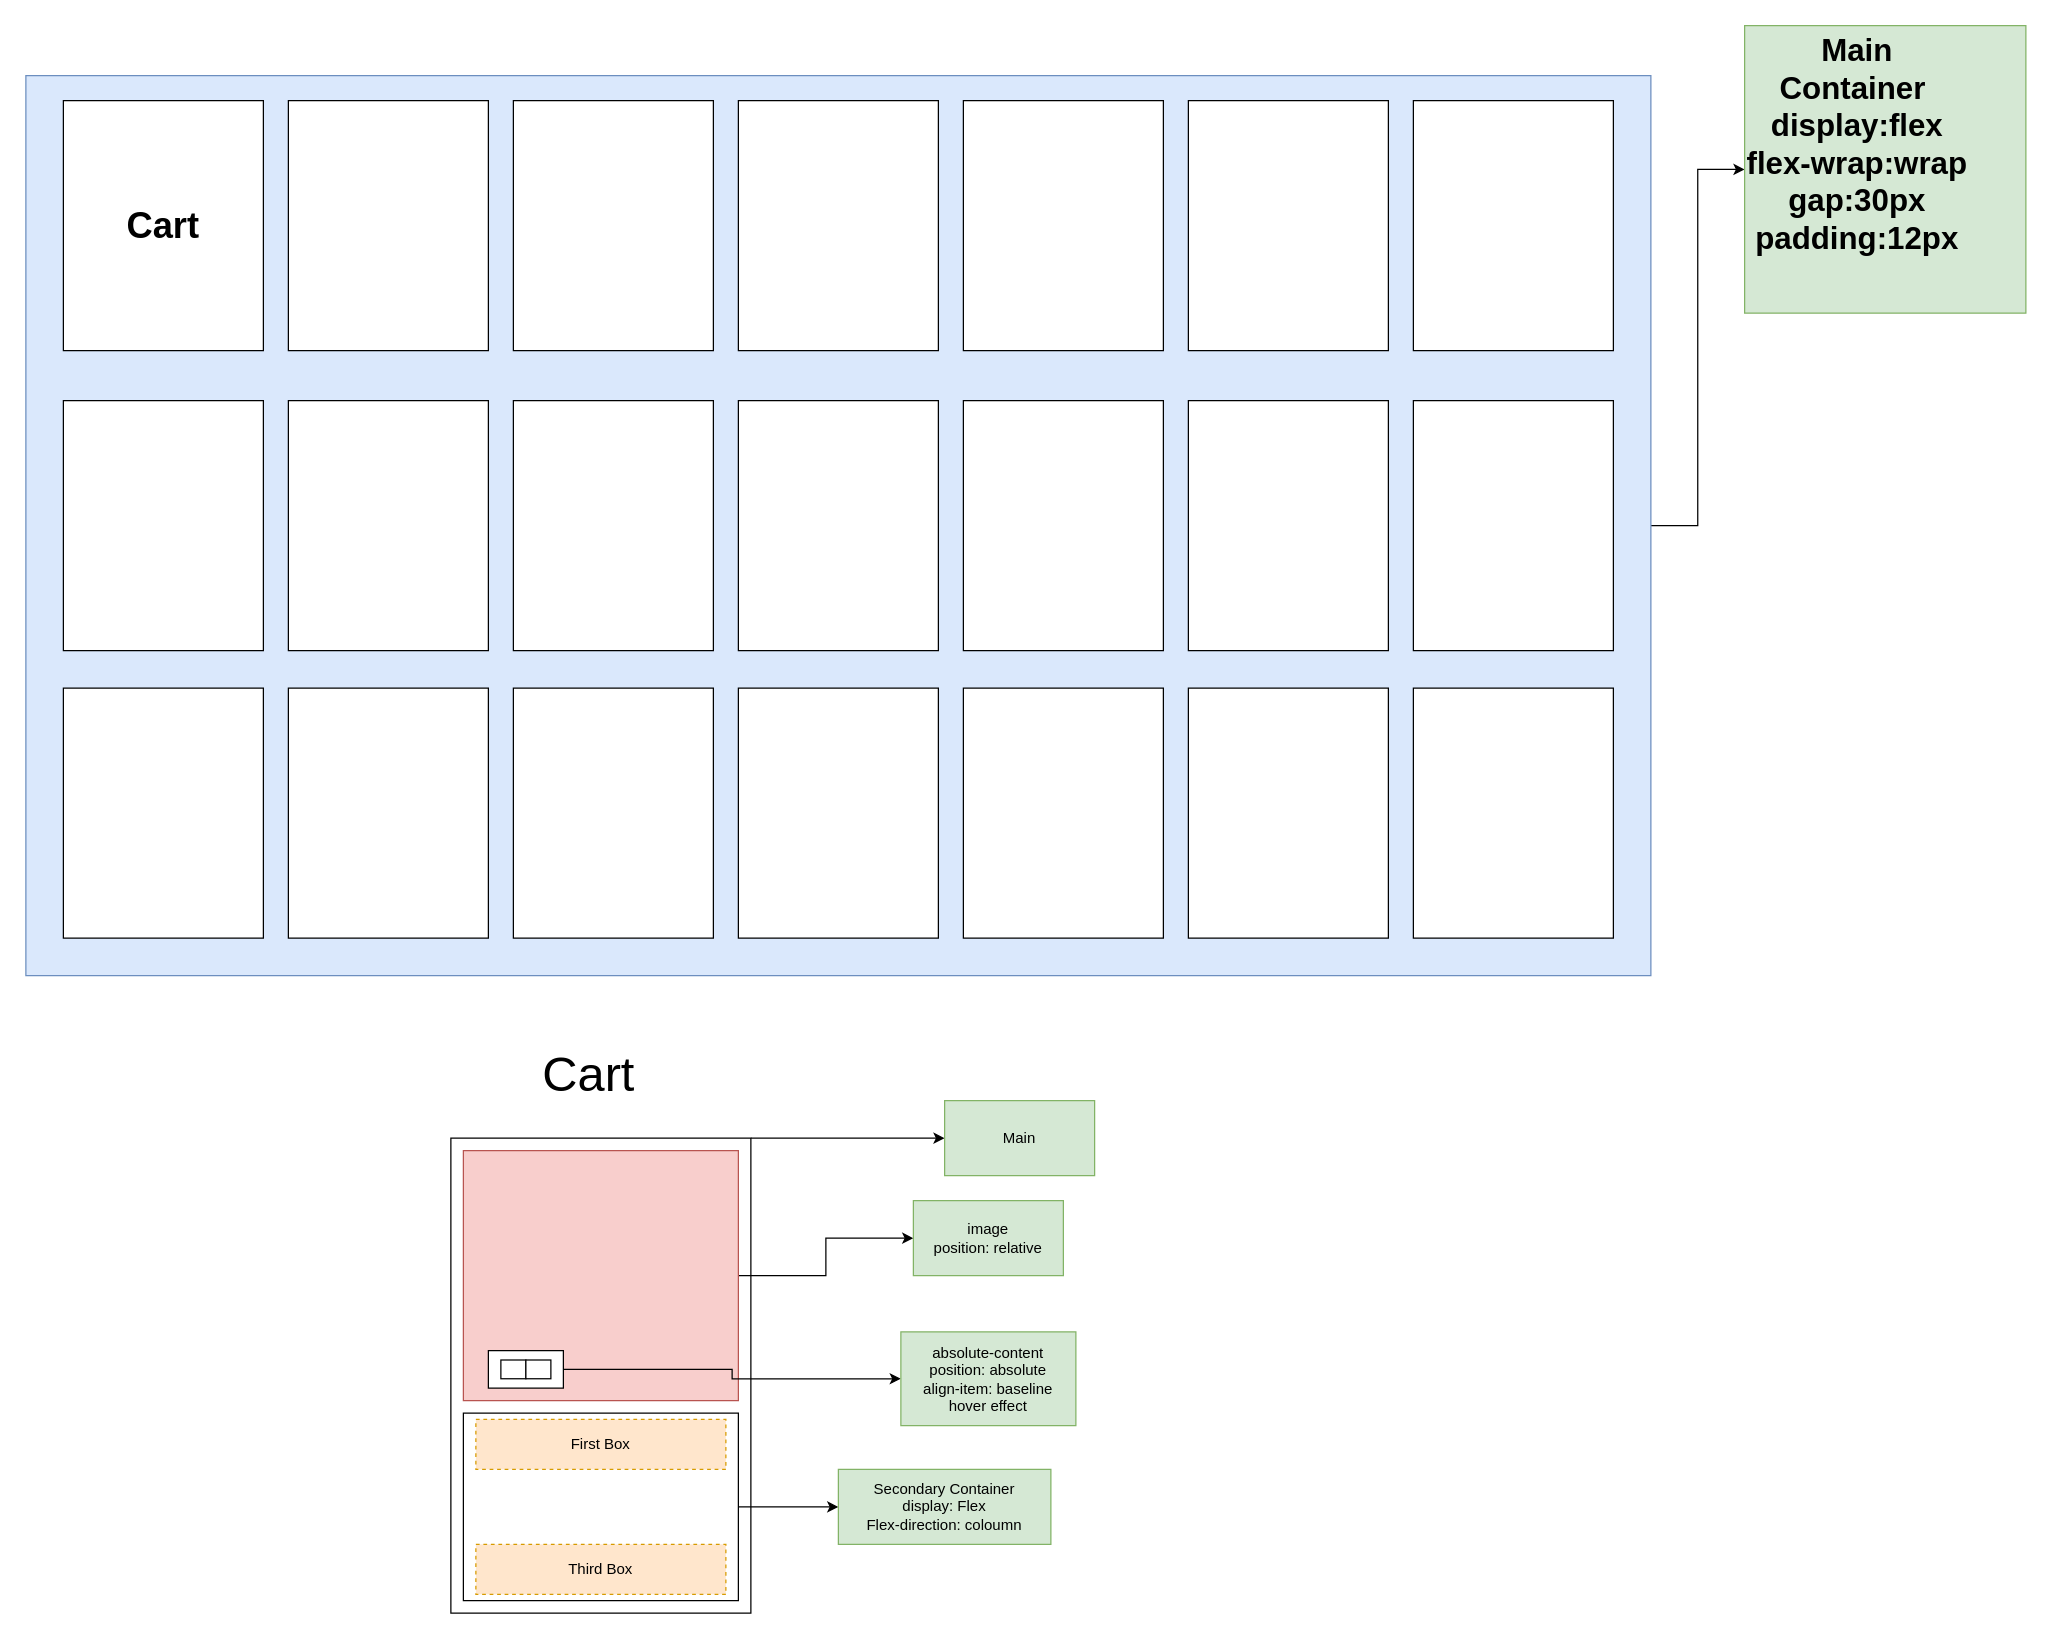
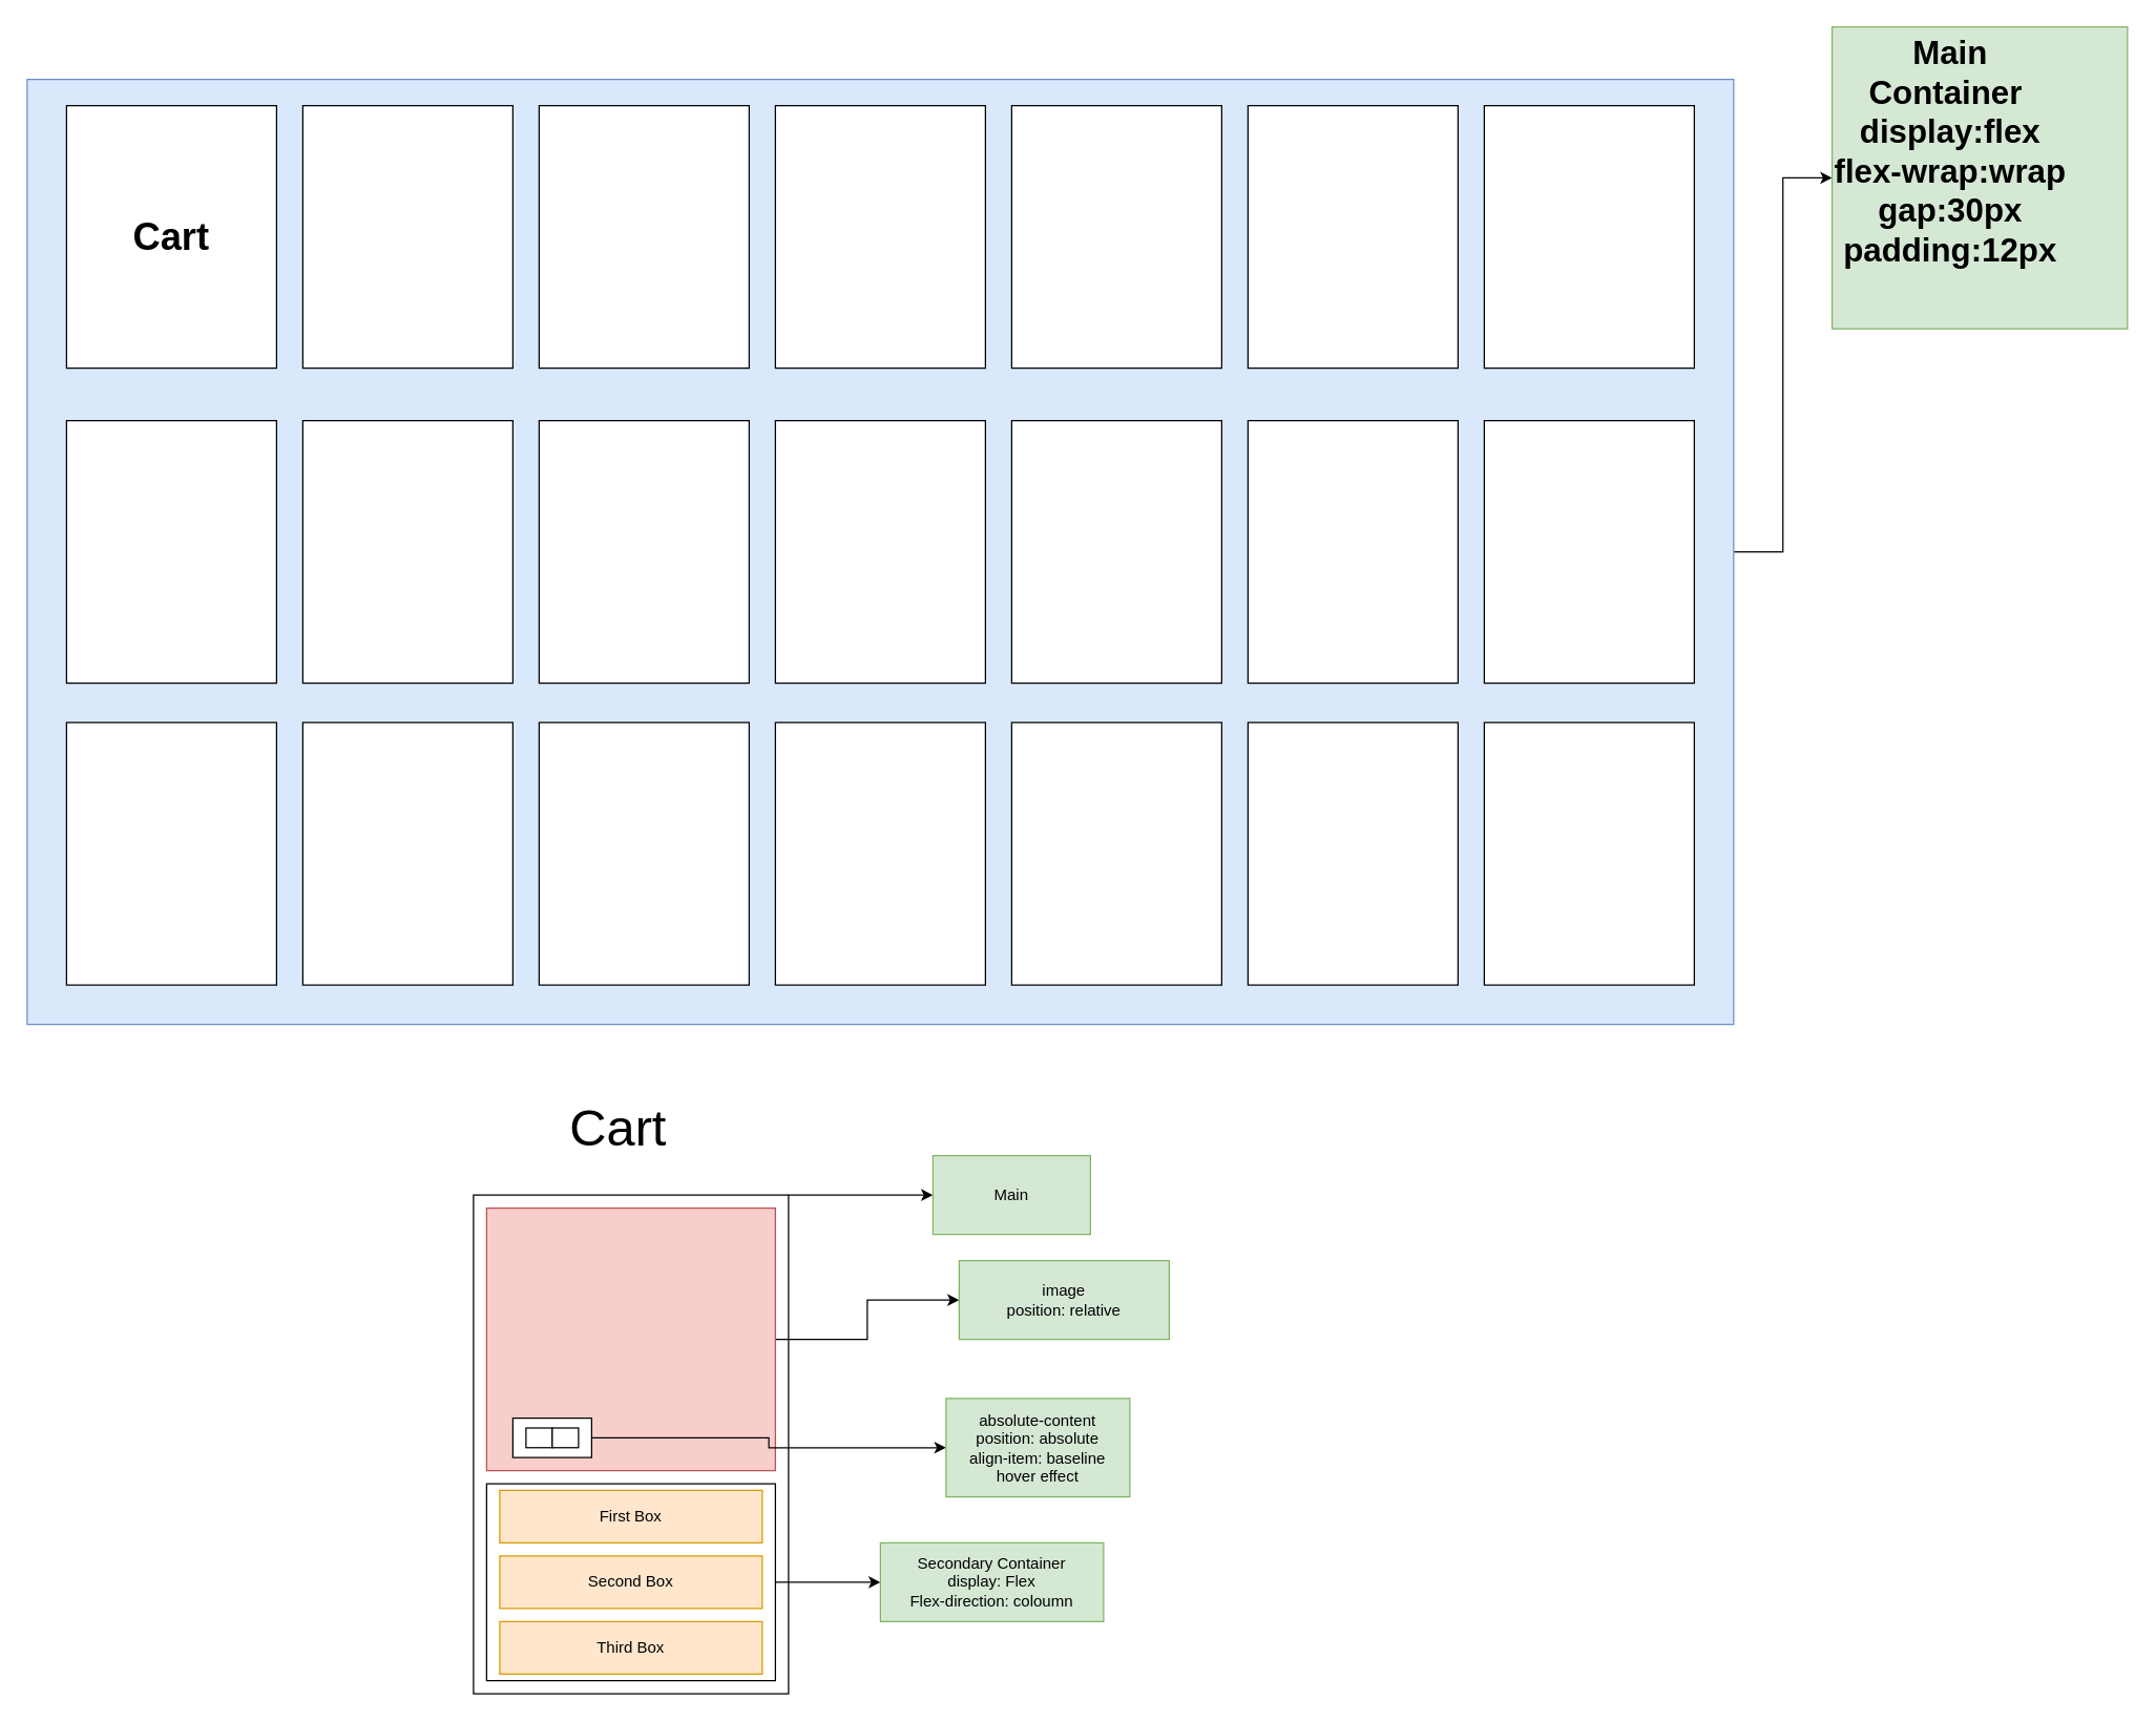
  <mxCell id="0" />
  <mxCell id="1" parent="0" />
  <mxCell id="2" value="" style="edgeStyle=orthogonalEdgeStyle;rounded=0;orthogonalLoop=1;jettySize=auto;html=1;" parent="1" source="3" target="4" edge="1"><mxGeometry relative="1" as="geometry"><Array as="points"><mxPoint x="690" y="910" /><mxPoint x="690" y="910" /></Array></mxGeometry></mxCell>
  <mxCell id="3" value="" style="rounded=0;whiteSpace=wrap;html=1;" parent="1" vertex="1"><mxGeometry x="360" y="910" width="240" height="380" as="geometry" /></mxCell>
- <mxCell id="4" value="Main" style="whiteSpace=wrap;html=1;rounded=0;fillColor=#d5e8d4;strokeColor=#82b366;" parent="1" vertex="1"><mxGeometry x="755" y="880" width="120" height="60" as="geometry" /></mxCell>
+ <mxCell id="4" value="Main" style="whiteSpace=wrap;html=1;rounded=0;fillColor=#d5e8d4;strokeColor=#82b366;" parent="1" vertex="1"><mxGeometry x="710" y="880" width="120" height="60" as="geometry" /></mxCell>
  <mxCell id="5" value="" style="edgeStyle=orthogonalEdgeStyle;rounded=0;orthogonalLoop=1;jettySize=auto;html=1;" parent="1" source="6" target="7" edge="1"><mxGeometry relative="1" as="geometry" /></mxCell>
  <mxCell id="6" value="" style="rounded=0;whiteSpace=wrap;html=1;fillColor=#f8cecc;strokeColor=#b85450;" parent="1" vertex="1"><mxGeometry x="370" y="920" width="220" height="200" as="geometry" /></mxCell>
- <mxCell id="7" value="image&lt;br&gt;position: relative" style="whiteSpace=wrap;html=1;rounded=0;fillColor=#d5e8d4;strokeColor=#82b366;" parent="1" vertex="1"><mxGeometry x="730" y="960" width="120" height="60" as="geometry" /></mxCell>
+ <mxCell id="7" value="image&lt;br&gt;position: relative" style="whiteSpace=wrap;html=1;rounded=0;fillColor=#d5e8d4;strokeColor=#82b366;" parent="1" vertex="1"><mxGeometry x="730" y="960" width="160" height="60" as="geometry" /></mxCell>
  <mxCell id="8" value="" style="edgeStyle=orthogonalEdgeStyle;rounded=0;orthogonalLoop=1;jettySize=auto;html=1;" parent="1" source="9" target="10" edge="1"><mxGeometry relative="1" as="geometry" /></mxCell>
  <mxCell id="9" value="" style="rounded=0;whiteSpace=wrap;html=1;" parent="1" vertex="1"><mxGeometry x="370" y="1130" width="220" height="150" as="geometry" /></mxCell>
  <mxCell id="10" value="Secondary Container&lt;br&gt;display: Flex&lt;br&gt;Flex-direction: coloumn" style="whiteSpace=wrap;html=1;rounded=0;fillColor=#d5e8d4;strokeColor=#82b366;" parent="1" vertex="1"><mxGeometry x="670" y="1175" width="170" height="60" as="geometry" /></mxCell>
- <mxCell id="11" value="First Box" style="rounded=0;whiteSpace=wrap;html=1;fillColor=#ffe6cc;strokeColor=#d79b00;dashed=1;" parent="1" vertex="1"><mxGeometry x="380" y="1135" width="200" height="40" as="geometry" /></mxCell>
- <mxCell id="13" value="Third Box" style="rounded=0;whiteSpace=wrap;html=1;fillColor=#ffe6cc;strokeColor=#d79b00;dashed=1;" parent="1" vertex="1"><mxGeometry x="380" y="1235" width="200" height="40" as="geometry" /></mxCell>
+ <mxCell id="11" value="First Box" style="rounded=0;whiteSpace=wrap;html=1;fillColor=#ffe6cc;strokeColor=#d79b00;" parent="1" vertex="1"><mxGeometry x="380" y="1135" width="200" height="40" as="geometry" /></mxCell>
+ <mxCell id="12" value="Second Box" style="rounded=0;whiteSpace=wrap;html=1;fillColor=#ffe6cc;strokeColor=#d79b00;" parent="1" vertex="1"><mxGeometry x="380" y="1185" width="200" height="40" as="geometry" /></mxCell>
+ <mxCell id="13" value="Third Box" style="rounded=0;whiteSpace=wrap;html=1;fillColor=#ffe6cc;strokeColor=#d79b00;" parent="1" vertex="1"><mxGeometry x="380" y="1235" width="200" height="40" as="geometry" /></mxCell>
  <mxCell id="14" value="" style="edgeStyle=orthogonalEdgeStyle;rounded=0;orthogonalLoop=1;jettySize=auto;html=1;" parent="1" source="15" target="16" edge="1"><mxGeometry relative="1" as="geometry" /></mxCell>
  <mxCell id="15" value="" style="rounded=0;whiteSpace=wrap;html=1;" parent="1" vertex="1"><mxGeometry x="390" y="1080" width="60" height="30" as="geometry" /></mxCell>
  <mxCell id="16" value="absolute-content&lt;br&gt;position: absolute&lt;br&gt;align-item: baseline&lt;br&gt;hover effect" style="whiteSpace=wrap;html=1;rounded=0;fillColor=#d5e8d4;strokeColor=#82b366;" parent="1" vertex="1"><mxGeometry x="720" y="1065" width="140" height="75" as="geometry" /></mxCell>
  <mxCell id="17" value="" style="rounded=0;whiteSpace=wrap;html=1;" parent="1" vertex="1"><mxGeometry x="400" y="1087.5" width="20" height="15" as="geometry" /></mxCell>
  <mxCell id="18" value="" style="rounded=0;whiteSpace=wrap;html=1;" parent="1" vertex="1"><mxGeometry x="420" y="1087.5" width="20" height="15" as="geometry" /></mxCell>
  <mxCell id="19" value="" style="edgeStyle=orthogonalEdgeStyle;rounded=0;orthogonalLoop=1;jettySize=auto;html=1;" parent="1" source="20" target="42" edge="1"><mxGeometry relative="1" as="geometry" /></mxCell>
  <mxCell id="20" value="" style="rounded=0;whiteSpace=wrap;html=1;fillColor=#dae8fc;strokeColor=#6c8ebf;" parent="1" vertex="1"><mxGeometry x="20" y="60" width="1300" height="720" as="geometry" /></mxCell>
  <mxCell id="21" value="" style="rounded=0;whiteSpace=wrap;html=1;" parent="1" vertex="1"><mxGeometry x="230" y="80" width="160" height="200" as="geometry" /></mxCell>
  <mxCell id="22" value="" style="rounded=0;whiteSpace=wrap;html=1;" parent="1" vertex="1"><mxGeometry x="410" y="80" width="160" height="200" as="geometry" /></mxCell>
  <mxCell id="23" value="" style="rounded=0;whiteSpace=wrap;html=1;" parent="1" vertex="1"><mxGeometry x="590" y="80" width="160" height="200" as="geometry" /></mxCell>
  <mxCell id="24" value="" style="rounded=0;whiteSpace=wrap;html=1;" parent="1" vertex="1"><mxGeometry x="770" y="80" width="160" height="200" as="geometry" /></mxCell>
  <mxCell id="25" value="" style="rounded=0;whiteSpace=wrap;html=1;" parent="1" vertex="1"><mxGeometry x="950" y="80" width="160" height="200" as="geometry" /></mxCell>
  <mxCell id="26" value="" style="rounded=0;whiteSpace=wrap;html=1;" parent="1" vertex="1"><mxGeometry x="1130" y="80" width="160" height="200" as="geometry" /></mxCell>
  <mxCell id="27" value="&lt;b&gt;&lt;font style=&quot;font-size: 29px&quot;&gt;Cart&lt;/font&gt;&lt;/b&gt;" style="rounded=0;whiteSpace=wrap;html=1;" parent="1" vertex="1"><mxGeometry x="50" y="80" width="160" height="200" as="geometry" /></mxCell>
  <mxCell id="28" value="" style="rounded=0;whiteSpace=wrap;html=1;" parent="1" vertex="1"><mxGeometry x="230" y="320" width="160" height="200" as="geometry" /></mxCell>
  <mxCell id="29" value="" style="rounded=0;whiteSpace=wrap;html=1;" parent="1" vertex="1"><mxGeometry x="410" y="320" width="160" height="200" as="geometry" /></mxCell>
  <mxCell id="30" value="" style="rounded=0;whiteSpace=wrap;html=1;" parent="1" vertex="1"><mxGeometry x="590" y="320" width="160" height="200" as="geometry" /></mxCell>
  <mxCell id="31" value="" style="rounded=0;whiteSpace=wrap;html=1;" parent="1" vertex="1"><mxGeometry x="770" y="320" width="160" height="200" as="geometry" /></mxCell>
  <mxCell id="32" value="" style="rounded=0;whiteSpace=wrap;html=1;" parent="1" vertex="1"><mxGeometry x="950" y="320" width="160" height="200" as="geometry" /></mxCell>
  <mxCell id="33" value="" style="rounded=0;whiteSpace=wrap;html=1;" parent="1" vertex="1"><mxGeometry x="1130" y="320" width="160" height="200" as="geometry" /></mxCell>
  <mxCell id="34" value="" style="rounded=0;whiteSpace=wrap;html=1;" parent="1" vertex="1"><mxGeometry x="50" y="320" width="160" height="200" as="geometry" /></mxCell>
  <mxCell id="35" value="" style="rounded=0;whiteSpace=wrap;html=1;" parent="1" vertex="1"><mxGeometry x="230" y="550" width="160" height="200" as="geometry" /></mxCell>
  <mxCell id="36" value="" style="rounded=0;whiteSpace=wrap;html=1;" parent="1" vertex="1"><mxGeometry x="410" y="550" width="160" height="200" as="geometry" /></mxCell>
  <mxCell id="37" value="" style="rounded=0;whiteSpace=wrap;html=1;" parent="1" vertex="1"><mxGeometry x="590" y="550" width="160" height="200" as="geometry" /></mxCell>
  <mxCell id="38" value="" style="rounded=0;whiteSpace=wrap;html=1;" parent="1" vertex="1"><mxGeometry x="770" y="550" width="160" height="200" as="geometry" /></mxCell>
  <mxCell id="39" value="" style="rounded=0;whiteSpace=wrap;html=1;" parent="1" vertex="1"><mxGeometry x="950" y="550" width="160" height="200" as="geometry" /></mxCell>
  <mxCell id="40" value="" style="rounded=0;whiteSpace=wrap;html=1;" parent="1" vertex="1"><mxGeometry x="1130" y="550" width="160" height="200" as="geometry" /></mxCell>
  <mxCell id="41" value="" style="rounded=0;whiteSpace=wrap;html=1;" parent="1" vertex="1"><mxGeometry x="50" y="550" width="160" height="200" as="geometry" /></mxCell>
  <mxCell id="42" value="&lt;div style=&quot;text-align: center&quot;&gt;&lt;b style=&quot;font-size: 25px&quot;&gt;Main&lt;/b&gt;&lt;/div&gt;&lt;b style=&quot;font-size: 25px&quot;&gt;&lt;div style=&quot;text-align: center&quot;&gt;&lt;b&gt;Container&amp;nbsp;&lt;/b&gt;&lt;/div&gt;&lt;font style=&quot;font-size: 25px&quot;&gt;&lt;div style=&quot;text-align: center&quot;&gt;&lt;b&gt;display:flex&lt;/b&gt;&lt;/div&gt;&lt;div style=&quot;text-align: center&quot;&gt;&lt;b&gt;flex-wrap:wrap&lt;/b&gt;&lt;/div&gt;&lt;div style=&quot;text-align: center&quot;&gt;&lt;b&gt;gap:30px&lt;/b&gt;&lt;/div&gt;&lt;div style=&quot;text-align: center&quot;&gt;&lt;b&gt;padding:12px&lt;/b&gt;&lt;/div&gt;&lt;/font&gt;&lt;/b&gt;&lt;div style=&quot;text-align: center&quot;&gt;&lt;span style=&quot;font-size: 35px&quot;&gt;&lt;b&gt;&lt;br&gt;&lt;/b&gt;&lt;/span&gt;&lt;/div&gt;" style="rounded=0;whiteSpace=wrap;html=1;fillColor=#d5e8d4;strokeColor=#82b366;align=left;" parent="1" vertex="1"><mxGeometry x="1395" y="20" width="225" height="230" as="geometry" /></mxCell>
  <mxCell id="43" value="&lt;font style=&quot;font-size: 39px&quot;&gt;Cart&lt;/font&gt;" style="text;html=1;align=center;verticalAlign=middle;resizable=0;points=[];autosize=1;strokeColor=none;fillColor=none;fontSize=29;" parent="1" vertex="1"><mxGeometry x="425" y="840" width="90" height="40" as="geometry" /></mxCell>
